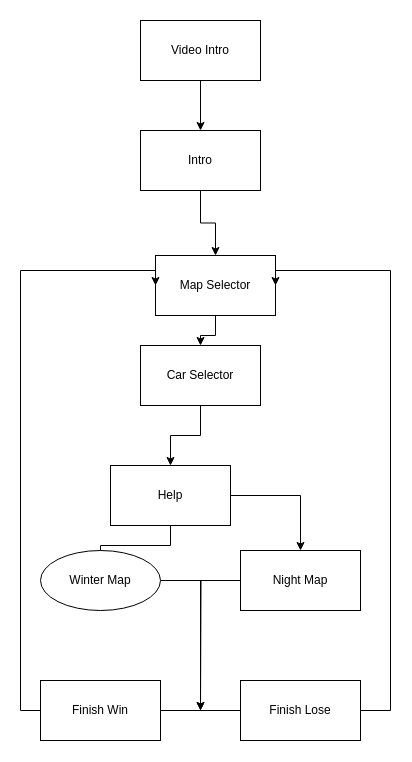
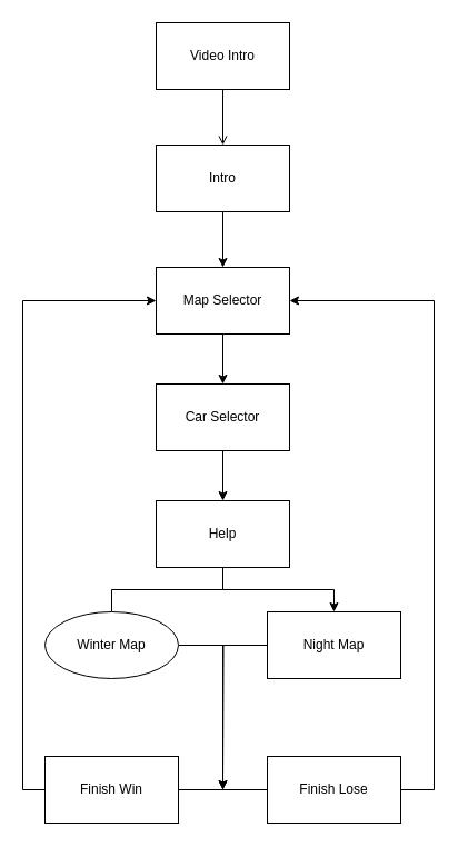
  <mxCell id="0" />
  <mxCell id="1" parent="0" />
- <mxCell id="2" style="edgeStyle=orthogonalEdgeStyle;rounded=0;orthogonalLoop=1;jettySize=auto;html=1;entryX=0.5;entryY=0;entryDx=0;entryDy=0;" edge="1" parent="1" source="3" target="5"><mxGeometry relative="1" as="geometry" /></mxCell>
+ <mxCell id="2" style="edgeStyle=orthogonalEdgeStyle;rounded=0;orthogonalLoop=1;jettySize=auto;html=1;entryX=0.5;entryY=0;entryDx=0;entryDy=0;endArrow=open;" edge="1" parent="1" source="3" target="5"><mxGeometry relative="1" as="geometry" /></mxCell>
  <mxCell id="3" value="Video Intro" style="rounded=0;whiteSpace=wrap;html=1;" vertex="1" parent="1"><mxGeometry x="140" y="20" width="120" height="60" as="geometry" /></mxCell>
  <mxCell id="4" style="edgeStyle=orthogonalEdgeStyle;rounded=0;orthogonalLoop=1;jettySize=auto;html=1;" edge="1" parent="1" source="5" target="7"><mxGeometry relative="1" as="geometry" /></mxCell>
  <mxCell id="5" value="Intro" style="rounded=0;whiteSpace=wrap;html=1;" vertex="1" parent="1"><mxGeometry x="140" y="130" width="120" height="60" as="geometry" /></mxCell>
  <mxCell id="6" style="edgeStyle=orthogonalEdgeStyle;rounded=0;orthogonalLoop=1;jettySize=auto;html=1;entryX=0.5;entryY=0;entryDx=0;entryDy=0;" edge="1" parent="1" source="7" target="9"><mxGeometry relative="1" as="geometry" /></mxCell>
- <mxCell id="7" value="Map Selector" style="rounded=0;whiteSpace=wrap;html=1;" vertex="1" parent="1"><mxGeometry x="155" y="255" width="120" height="60" as="geometry" /></mxCell>
+ <mxCell id="7" value="Map Selector" style="rounded=0;whiteSpace=wrap;html=1;" vertex="1" parent="1"><mxGeometry x="140" y="240" width="120" height="60" as="geometry" /></mxCell>
  <mxCell id="8" style="edgeStyle=orthogonalEdgeStyle;rounded=0;orthogonalLoop=1;jettySize=auto;html=1;entryX=0.5;entryY=0;entryDx=0;entryDy=0;" edge="1" parent="1" source="9" target="16"><mxGeometry relative="1" as="geometry" /></mxCell>
  <mxCell id="9" value="Car Selector" style="rounded=0;whiteSpace=wrap;html=1;" vertex="1" parent="1"><mxGeometry x="140" y="345" width="120" height="60" as="geometry" /></mxCell>
  <mxCell id="10" style="edgeStyle=orthogonalEdgeStyle;rounded=0;orthogonalLoop=1;jettySize=auto;html=1;" edge="1" parent="1" source="11"><mxGeometry relative="1" as="geometry"><mxPoint x="200" y="710" as="targetPoint" /></mxGeometry></mxCell>
  <mxCell id="11" value="Winter Map" style="ellipse;whiteSpace=wrap;html=1;" vertex="1" parent="1"><mxGeometry x="40" y="550" width="120" height="60" as="geometry" /></mxCell>
  <mxCell id="12" style="edgeStyle=orthogonalEdgeStyle;rounded=0;orthogonalLoop=1;jettySize=auto;html=1;" edge="1" parent="1" source="13"><mxGeometry relative="1" as="geometry"><mxPoint x="200" y="710" as="targetPoint" /><Array as="points"><mxPoint x="200" y="580" /></Array></mxGeometry></mxCell>
  <mxCell id="13" value="Night Map" style="rounded=0;whiteSpace=wrap;html=1;" vertex="1" parent="1"><mxGeometry x="240" y="550" width="120" height="60" as="geometry" /></mxCell>
  <mxCell id="14" style="edgeStyle=orthogonalEdgeStyle;rounded=0;orthogonalLoop=1;jettySize=auto;html=1;entryX=0.5;entryY=0;entryDx=0;entryDy=0;endArrow=none;" edge="1" parent="1" source="16" target="11"><mxGeometry relative="1" as="geometry" /></mxCell>
  <mxCell id="15" style="edgeStyle=orthogonalEdgeStyle;rounded=0;orthogonalLoop=1;jettySize=auto;html=1;" edge="1" parent="1" source="16" target="13"><mxGeometry relative="1" as="geometry" /></mxCell>
- <mxCell id="16" value="Help" style="rounded=0;whiteSpace=wrap;html=1;" vertex="1" parent="1"><mxGeometry x="110" y="465" width="120" height="60" as="geometry" /></mxCell>
+ <mxCell id="16" value="Help" style="rounded=0;whiteSpace=wrap;html=1;" vertex="1" parent="1"><mxGeometry x="140" y="450" width="120" height="60" as="geometry" /></mxCell>
  <mxCell id="17" style="edgeStyle=orthogonalEdgeStyle;rounded=0;orthogonalLoop=1;jettySize=auto;html=1;entryX=0;entryY=0.5;entryDx=0;entryDy=0;" edge="1" parent="1" source="18" target="7"><mxGeometry relative="1" as="geometry"><mxPoint x="60" y="370" as="targetPoint" /><Array as="points"><mxPoint x="20" y="710" /><mxPoint x="20" y="270" /></Array></mxGeometry></mxCell>
  <mxCell id="18" value="Finish Win" style="rounded=0;whiteSpace=wrap;html=1;" vertex="1" parent="1"><mxGeometry x="40" y="680" width="120" height="60" as="geometry" /></mxCell>
  <mxCell id="19" style="edgeStyle=orthogonalEdgeStyle;rounded=0;orthogonalLoop=1;jettySize=auto;html=1;entryX=1;entryY=0.5;entryDx=0;entryDy=0;" edge="1" parent="1" source="20" target="7"><mxGeometry relative="1" as="geometry"><mxPoint x="280" y="270" as="targetPoint" /><Array as="points"><mxPoint x="390" y="710" /><mxPoint x="390" y="270" /></Array></mxGeometry></mxCell>
  <mxCell id="20" value="Finish Lose" style="rounded=0;whiteSpace=wrap;html=1;" vertex="1" parent="1"><mxGeometry x="240" y="680" width="120" height="60" as="geometry" /></mxCell>
  <mxCell id="21" value="" style="endArrow=none;html=1;entryX=0;entryY=0.5;entryDx=0;entryDy=0;exitX=1;exitY=0.5;exitDx=0;exitDy=0;" edge="1" parent="1" source="18" target="20"><mxGeometry width="50" height="50" relative="1" as="geometry"><mxPoint x="40" y="810" as="sourcePoint" /><mxPoint x="90" y="760" as="targetPoint" /></mxGeometry></mxCell>
